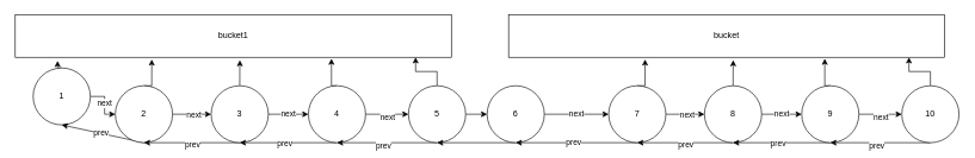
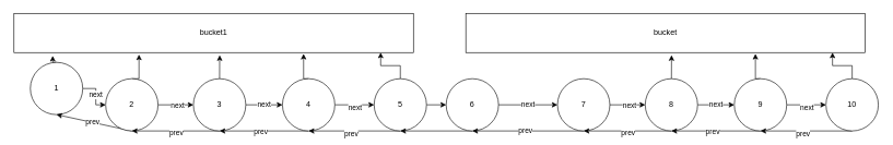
  <mxCell id="0" />
  <mxCell id="1" parent="0" />
  <mxCell id="2" value="next" style="edgeStyle=orthogonalEdgeStyle;rounded=0;orthogonalLoop=1;jettySize=auto;html=1;exitX=1;exitY=0.5;exitDx=0;exitDy=0;entryX=0;entryY=0.5;entryDx=0;entryDy=0;" edge="1" parent="1" source="4" target="11"><mxGeometry relative="1" as="geometry" /></mxCell>
  <mxCell id="3" style="edgeStyle=orthogonalEdgeStyle;rounded=0;orthogonalLoop=1;jettySize=auto;html=1;exitX=0.5;exitY=0;exitDx=0;exitDy=0;entryX=0.097;entryY=1.083;entryDx=0;entryDy=0;entryPerimeter=0;" edge="1" parent="1" source="4" target="5"><mxGeometry relative="1" as="geometry" /></mxCell>
  <mxCell id="4" value="1" style="ellipse;whiteSpace=wrap;html=1;aspect=fixed;" vertex="1" parent="1"><mxGeometry x="45" y="95" width="80" height="80" as="geometry" /></mxCell>
  <mxCell id="5" value="bucket1" style="rounded=0;whiteSpace=wrap;html=1;" vertex="1" parent="1"><mxGeometry x="20" y="20" width="610" height="60" as="geometry" /></mxCell>
  <mxCell id="6" style="edgeStyle=orthogonalEdgeStyle;rounded=0;orthogonalLoop=1;jettySize=auto;html=1;exitX=1;exitY=0.5;exitDx=0;exitDy=0;entryX=0;entryY=0.5;entryDx=0;entryDy=0;" edge="1" parent="1" source="11" target="16"><mxGeometry relative="1" as="geometry" /></mxCell>
  <mxCell id="7" value="next" style="edgeLabel;html=1;align=center;verticalAlign=middle;resizable=0;points=[];" vertex="1" connectable="0" parent="6"><mxGeometry x="0.091" relative="1" as="geometry"><mxPoint as="offset" /></mxGeometry></mxCell>
  <mxCell id="8" style="edgeStyle=orthogonalEdgeStyle;rounded=0;orthogonalLoop=1;jettySize=auto;html=1;exitX=0.5;exitY=0;exitDx=0;exitDy=0;entryX=0.313;entryY=1.05;entryDx=0;entryDy=0;entryPerimeter=0;" edge="1" parent="1" source="11" target="5"><mxGeometry relative="1" as="geometry" /></mxCell>
  <mxCell id="9" style="rounded=0;orthogonalLoop=1;jettySize=auto;html=1;exitX=0.5;exitY=1;exitDx=0;exitDy=0;entryX=0.5;entryY=1;entryDx=0;entryDy=0;" edge="1" parent="1" source="11" target="4"><mxGeometry relative="1" as="geometry" /></mxCell>
  <mxCell id="10" value="prev" style="edgeLabel;html=1;align=center;verticalAlign=middle;resizable=0;points=[];" vertex="1" connectable="0" parent="9"><mxGeometry x="0.061" y="-1" relative="1" as="geometry"><mxPoint as="offset" /></mxGeometry></mxCell>
  <mxCell id="11" value="2" style="ellipse;whiteSpace=wrap;html=1;aspect=fixed;" vertex="1" parent="1"><mxGeometry x="160" y="120" width="80" height="80" as="geometry" /></mxCell>
  <mxCell id="12" style="edgeStyle=orthogonalEdgeStyle;rounded=0;orthogonalLoop=1;jettySize=auto;html=1;exitX=0.5;exitY=0;exitDx=0;exitDy=0;entryX=0.515;entryY=1.067;entryDx=0;entryDy=0;entryPerimeter=0;" edge="1" parent="1" source="16" target="5"><mxGeometry relative="1" as="geometry" /></mxCell>
  <mxCell id="13" style="rounded=0;orthogonalLoop=1;jettySize=auto;html=1;exitX=0.5;exitY=1;exitDx=0;exitDy=0;entryX=0.5;entryY=1;entryDx=0;entryDy=0;" edge="1" parent="1" source="16" target="11"><mxGeometry relative="1" as="geometry" /></mxCell>
  <mxCell id="14" value="prev" style="edgeLabel;html=1;align=center;verticalAlign=middle;resizable=0;points=[];" vertex="1" connectable="0" parent="13"><mxGeometry y="2" relative="1" as="geometry"><mxPoint as="offset" /></mxGeometry></mxCell>
  <mxCell id="15" value="next" style="edgeStyle=none;rounded=0;orthogonalLoop=1;jettySize=auto;html=1;exitX=1;exitY=0.5;exitDx=0;exitDy=0;entryX=0;entryY=0.5;entryDx=0;entryDy=0;" edge="1" parent="1" source="16" target="22"><mxGeometry relative="1" as="geometry" /></mxCell>
  <mxCell id="16" value="3" style="ellipse;whiteSpace=wrap;html=1;aspect=fixed;" vertex="1" parent="1"><mxGeometry x="294" y="120" width="80" height="80" as="geometry" /></mxCell>
  <mxCell id="17" style="edgeStyle=orthogonalEdgeStyle;rounded=0;orthogonalLoop=1;jettySize=auto;html=1;exitX=1;exitY=0.5;exitDx=0;exitDy=0;entryX=0;entryY=0.5;entryDx=0;entryDy=0;" edge="1" parent="1" source="22" target="27"><mxGeometry relative="1" as="geometry" /></mxCell>
  <mxCell id="18" value="next" style="edgeLabel;html=1;align=center;verticalAlign=middle;resizable=0;points=[];" vertex="1" connectable="0" parent="17"><mxGeometry y="-3" relative="1" as="geometry"><mxPoint as="offset" /></mxGeometry></mxCell>
  <mxCell id="19" style="edgeStyle=orthogonalEdgeStyle;rounded=0;orthogonalLoop=1;jettySize=auto;html=1;exitX=0.5;exitY=0;exitDx=0;exitDy=0;entryX=0.725;entryY=1.033;entryDx=0;entryDy=0;entryPerimeter=0;" edge="1" parent="1" source="22" target="5"><mxGeometry relative="1" as="geometry" /></mxCell>
  <mxCell id="20" style="rounded=0;orthogonalLoop=1;jettySize=auto;html=1;exitX=0.5;exitY=1;exitDx=0;exitDy=0;entryX=0.5;entryY=1;entryDx=0;entryDy=0;" edge="1" parent="1" source="22" target="16"><mxGeometry relative="1" as="geometry" /></mxCell>
  <mxCell id="21" value="prev" style="edgeLabel;html=1;align=center;verticalAlign=middle;resizable=0;points=[];" vertex="1" connectable="0" parent="20"><mxGeometry x="0.095" y="1" relative="1" as="geometry"><mxPoint as="offset" /></mxGeometry></mxCell>
  <mxCell id="22" value="4" style="ellipse;whiteSpace=wrap;html=1;aspect=fixed;" vertex="1" parent="1"><mxGeometry x="430" y="120" width="80" height="80" as="geometry" /></mxCell>
  <mxCell id="23" style="edgeStyle=orthogonalEdgeStyle;rounded=0;orthogonalLoop=1;jettySize=auto;html=1;exitX=0.5;exitY=0;exitDx=0;exitDy=0;entryX=0.918;entryY=1;entryDx=0;entryDy=0;entryPerimeter=0;" edge="1" parent="1" source="27" target="5"><mxGeometry relative="1" as="geometry" /></mxCell>
  <mxCell id="24" style="rounded=0;orthogonalLoop=1;jettySize=auto;html=1;exitX=0.5;exitY=1;exitDx=0;exitDy=0;entryX=0.5;entryY=1;entryDx=0;entryDy=0;" edge="1" parent="1" source="27" target="22"><mxGeometry relative="1" as="geometry" /></mxCell>
  <mxCell id="25" value="prev" style="edgeLabel;html=1;align=center;verticalAlign=middle;resizable=0;points=[];" vertex="1" connectable="0" parent="24"><mxGeometry x="0.083" y="3" relative="1" as="geometry"><mxPoint as="offset" /></mxGeometry></mxCell>
  <mxCell id="26" style="edgeStyle=none;rounded=0;orthogonalLoop=1;jettySize=auto;html=1;exitX=1;exitY=0.5;exitDx=0;exitDy=0;entryX=0;entryY=0.5;entryDx=0;entryDy=0;" edge="1" parent="1" source="27" target="30"><mxGeometry relative="1" as="geometry" /></mxCell>
  <mxCell id="27" value="5" style="ellipse;whiteSpace=wrap;html=1;aspect=fixed;" vertex="1" parent="1"><mxGeometry x="570" y="120" width="80" height="80" as="geometry" /></mxCell>
  <mxCell id="28" value="next" style="edgeStyle=orthogonalEdgeStyle;rounded=0;orthogonalLoop=1;jettySize=auto;html=1;exitX=1;exitY=0.5;exitDx=0;exitDy=0;entryX=0;entryY=0.5;entryDx=0;entryDy=0;" edge="1" parent="1" source="30" target="37"><mxGeometry relative="1" as="geometry" /></mxCell>
  <mxCell id="29" style="edgeStyle=none;rounded=0;orthogonalLoop=1;jettySize=auto;html=1;exitX=0.5;exitY=1;exitDx=0;exitDy=0;entryX=0.5;entryY=1;entryDx=0;entryDy=0;" edge="1" parent="1" source="30" target="27"><mxGeometry relative="1" as="geometry" /></mxCell>
  <mxCell id="30" value="6" style="ellipse;whiteSpace=wrap;html=1;aspect=fixed;" vertex="1" parent="1"><mxGeometry x="680" y="120" width="80" height="80" as="geometry" /></mxCell>
  <mxCell id="31" value="bucket" style="rounded=0;whiteSpace=wrap;html=1;" vertex="1" parent="1"><mxGeometry x="710" y="20" width="610" height="60" as="geometry" /></mxCell>
  <mxCell id="32" style="edgeStyle=orthogonalEdgeStyle;rounded=0;orthogonalLoop=1;jettySize=auto;html=1;exitX=1;exitY=0.5;exitDx=0;exitDy=0;entryX=0;entryY=0.5;entryDx=0;entryDy=0;" edge="1" parent="1" source="37" target="42"><mxGeometry relative="1" as="geometry" /></mxCell>
  <mxCell id="33" value="next" style="edgeLabel;html=1;align=center;verticalAlign=middle;resizable=0;points=[];" vertex="1" connectable="0" parent="32"><mxGeometry x="0.091" relative="1" as="geometry"><mxPoint as="offset" /></mxGeometry></mxCell>
- <mxCell id="34" style="edgeStyle=orthogonalEdgeStyle;rounded=0;orthogonalLoop=1;jettySize=auto;html=1;exitX=0.5;exitY=0;exitDx=0;exitDy=0;entryX=0.313;entryY=1.05;entryDx=0;entryDy=0;entryPerimeter=0;" edge="1" parent="1" source="37" target="31"><mxGeometry relative="1" as="geometry" /></mxCell>
  <mxCell id="35" style="rounded=0;orthogonalLoop=1;jettySize=auto;html=1;exitX=0.5;exitY=1;exitDx=0;exitDy=0;entryX=0.5;entryY=1;entryDx=0;entryDy=0;" edge="1" parent="1" source="37" target="30"><mxGeometry relative="1" as="geometry" /></mxCell>
  <mxCell id="36" value="prev" style="edgeLabel;html=1;align=center;verticalAlign=middle;resizable=0;points=[];" vertex="1" connectable="0" parent="35"><mxGeometry x="0.061" y="-1" relative="1" as="geometry"><mxPoint as="offset" /></mxGeometry></mxCell>
  <mxCell id="37" value="7" style="ellipse;whiteSpace=wrap;html=1;aspect=fixed;" vertex="1" parent="1"><mxGeometry x="850" y="120" width="80" height="80" as="geometry" /></mxCell>
  <mxCell id="38" style="edgeStyle=orthogonalEdgeStyle;rounded=0;orthogonalLoop=1;jettySize=auto;html=1;exitX=0.5;exitY=0;exitDx=0;exitDy=0;entryX=0.515;entryY=1.067;entryDx=0;entryDy=0;entryPerimeter=0;" edge="1" parent="1" source="42" target="31"><mxGeometry relative="1" as="geometry" /></mxCell>
  <mxCell id="39" style="rounded=0;orthogonalLoop=1;jettySize=auto;html=1;exitX=0.5;exitY=1;exitDx=0;exitDy=0;entryX=0.5;entryY=1;entryDx=0;entryDy=0;" edge="1" parent="1" source="42" target="37"><mxGeometry relative="1" as="geometry" /></mxCell>
  <mxCell id="40" value="prev" style="edgeLabel;html=1;align=center;verticalAlign=middle;resizable=0;points=[];" vertex="1" connectable="0" parent="39"><mxGeometry y="2" relative="1" as="geometry"><mxPoint as="offset" /></mxGeometry></mxCell>
  <mxCell id="41" value="next" style="edgeStyle=none;rounded=0;orthogonalLoop=1;jettySize=auto;html=1;exitX=1;exitY=0.5;exitDx=0;exitDy=0;entryX=0;entryY=0.5;entryDx=0;entryDy=0;" edge="1" parent="1" source="42" target="48"><mxGeometry relative="1" as="geometry" /></mxCell>
  <mxCell id="42" value="8" style="ellipse;whiteSpace=wrap;html=1;aspect=fixed;" vertex="1" parent="1"><mxGeometry x="984" y="120" width="80" height="80" as="geometry" /></mxCell>
  <mxCell id="43" style="edgeStyle=orthogonalEdgeStyle;rounded=0;orthogonalLoop=1;jettySize=auto;html=1;exitX=1;exitY=0.5;exitDx=0;exitDy=0;entryX=0;entryY=0.5;entryDx=0;entryDy=0;" edge="1" parent="1" source="48" target="52"><mxGeometry relative="1" as="geometry" /></mxCell>
  <mxCell id="44" value="next" style="edgeLabel;html=1;align=center;verticalAlign=middle;resizable=0;points=[];" vertex="1" connectable="0" parent="43"><mxGeometry y="-3" relative="1" as="geometry"><mxPoint as="offset" /></mxGeometry></mxCell>
  <mxCell id="45" style="edgeStyle=orthogonalEdgeStyle;rounded=0;orthogonalLoop=1;jettySize=auto;html=1;exitX=0.5;exitY=0;exitDx=0;exitDy=0;entryX=0.725;entryY=1.033;entryDx=0;entryDy=0;entryPerimeter=0;" edge="1" parent="1" source="48" target="31"><mxGeometry relative="1" as="geometry" /></mxCell>
  <mxCell id="46" style="rounded=0;orthogonalLoop=1;jettySize=auto;html=1;exitX=0.5;exitY=1;exitDx=0;exitDy=0;entryX=0.5;entryY=1;entryDx=0;entryDy=0;" edge="1" parent="1" source="48" target="42"><mxGeometry relative="1" as="geometry" /></mxCell>
  <mxCell id="47" value="prev" style="edgeLabel;html=1;align=center;verticalAlign=middle;resizable=0;points=[];" vertex="1" connectable="0" parent="46"><mxGeometry x="0.095" y="1" relative="1" as="geometry"><mxPoint as="offset" /></mxGeometry></mxCell>
  <mxCell id="48" value="9" style="ellipse;whiteSpace=wrap;html=1;aspect=fixed;" vertex="1" parent="1"><mxGeometry x="1120" y="120" width="80" height="80" as="geometry" /></mxCell>
  <mxCell id="49" style="edgeStyle=orthogonalEdgeStyle;rounded=0;orthogonalLoop=1;jettySize=auto;html=1;exitX=0.5;exitY=0;exitDx=0;exitDy=0;entryX=0.918;entryY=1;entryDx=0;entryDy=0;entryPerimeter=0;" edge="1" parent="1" source="52" target="31"><mxGeometry relative="1" as="geometry" /></mxCell>
  <mxCell id="50" style="rounded=0;orthogonalLoop=1;jettySize=auto;html=1;exitX=0.5;exitY=1;exitDx=0;exitDy=0;entryX=0.5;entryY=1;entryDx=0;entryDy=0;" edge="1" parent="1" source="52" target="48"><mxGeometry relative="1" as="geometry" /></mxCell>
  <mxCell id="51" value="prev" style="edgeLabel;html=1;align=center;verticalAlign=middle;resizable=0;points=[];" vertex="1" connectable="0" parent="50"><mxGeometry x="0.083" y="3" relative="1" as="geometry"><mxPoint as="offset" /></mxGeometry></mxCell>
  <mxCell id="52" value="10" style="ellipse;whiteSpace=wrap;html=1;aspect=fixed;" vertex="1" parent="1"><mxGeometry x="1260" y="120" width="80" height="80" as="geometry" /></mxCell>
